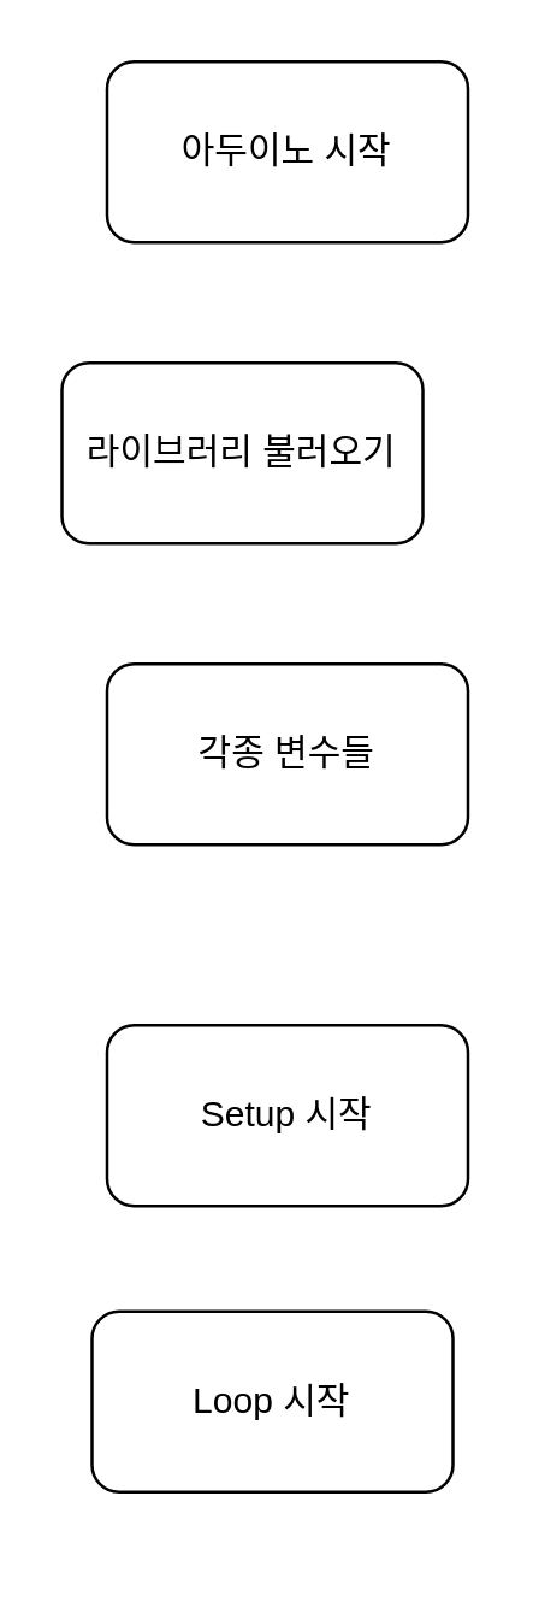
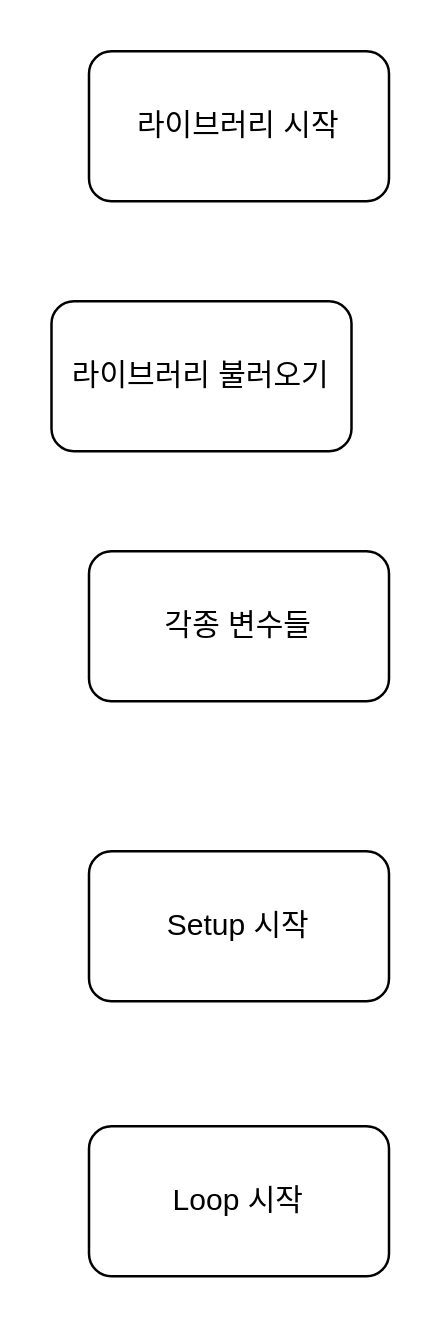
  <mxCell id="0" />
  <mxCell id="1" parent="0" />
- <mxCell id="2" value="아두이노 시작" style="rounded=1;whiteSpace=wrap;html=1;" parent="1" vertex="1"><mxGeometry x="35" y="20" width="120" height="60" as="geometry" /></mxCell>
+ <mxCell id="2" value="라이브러리 시작" style="rounded=1;whiteSpace=wrap;html=1;" parent="1" vertex="1"><mxGeometry x="35" y="20" width="120" height="60" as="geometry" /></mxCell>
  <mxCell id="3" value="각종 변수들" style="rounded=1;whiteSpace=wrap;html=1;" parent="1" vertex="1"><mxGeometry x="35" y="220" width="120" height="60" as="geometry" /></mxCell>
  <mxCell id="4" value="Setup 시작" style="rounded=1;whiteSpace=wrap;html=1;" parent="1" vertex="1"><mxGeometry x="35" y="340" width="120" height="60" as="geometry" /></mxCell>
- <mxCell id="5" value="Loop 시작" style="rounded=1;whiteSpace=wrap;html=1;" parent="1" vertex="1"><mxGeometry x="30" y="435" width="120" height="60" as="geometry" /></mxCell>
+ <mxCell id="5" value="Loop 시작" style="rounded=1;whiteSpace=wrap;html=1;" parent="1" vertex="1"><mxGeometry x="35" y="450" width="120" height="60" as="geometry" /></mxCell>
  <mxCell id="6" value="라이브러리 불러오기" style="rounded=1;whiteSpace=wrap;html=1;" vertex="1" parent="1"><mxGeometry x="20" y="120" width="120" height="60" as="geometry" /></mxCell>
